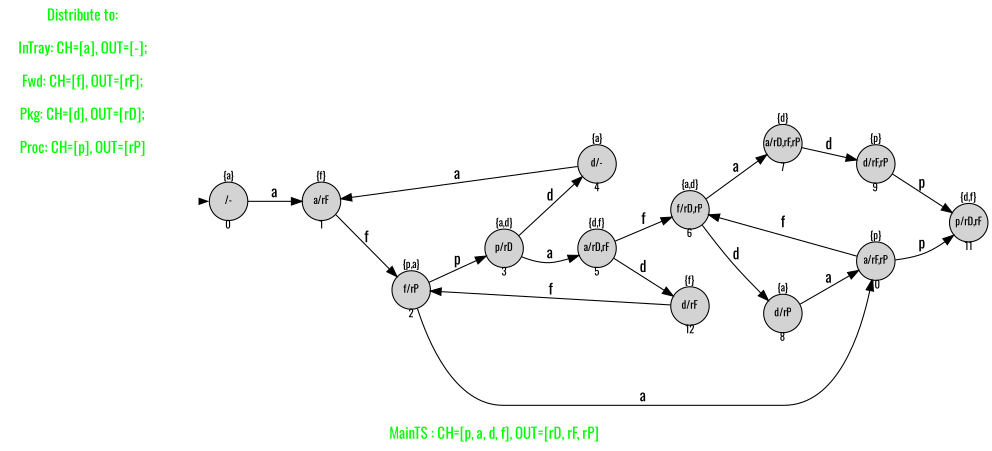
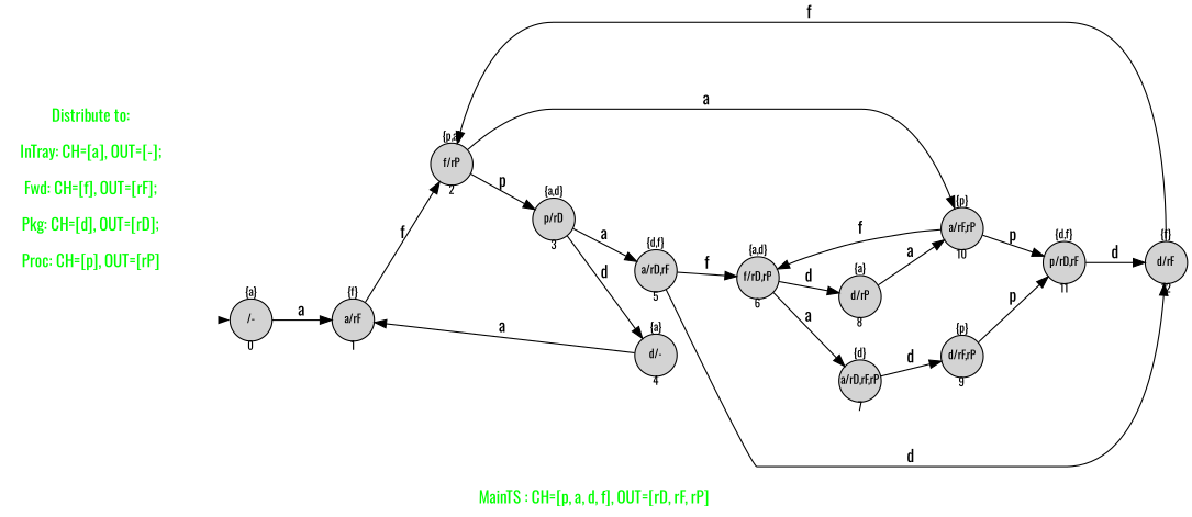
  digraph {
    fontcolor=green
    fontname=Oswald
    fontsize=14
    label="\nMainTS : CH=[p, a, d, f], OUT=[rD, rF, rP] "
    nodesep=0.5
    rankdir=LR
    ranksep=0.6
    node [fixedsize=true fontname=Oswald fontsize=10 shape=circle style=filled]
    edge [fontname=Oswald]
    init [shape=point style=invis]
    n2 [label="{a}\n\n/-\n\n0"]
    n3 [label="{f}\n\na/rF\n\n1"]
    n4 [fixedsize=false fontcolor=green fontsize=14 label="Distribute to:\n\nInTray: CH=[a], OUT=[-];\n\nFwd: CH=[f], OUT=[rF];\n\nPkg: CH=[d], OUT=[rD];\n\nProc: CH=[p], OUT=[rP]" peripheries=0 shape=square style=""]
    n5 [label="{p}\n\nd/rF,rP\n\n9"]
    n6 [label="{d,f}\n\np/rD,rF\n\n11"]
    n7 [label="{f}\n\nd/rF\n\n12"]
    n8 [label="{a}\n\nd/-\n\n4"]
    n9 [label="{p,a}\n\nf/rP\n\n2"]
    n10 [label="{a,d}\n\np/rD\n\n3"]
    n11 [label="{d,f}\n\na/rD,rF\n\n5"]
    n12 [label="{a,d}\n\nf/rD,rP\n\n6"]
    n13 [label="{d}\n\na/rD,rF,rP\n\n7"]
    n14 [label="{a}\n\nd/rP\n\n8"]
    n15 [label="{p}\n\na/rF,rP\n\n10"]
    init -> n2 [penwidth=0]
    n2 -> n3 [label=a]
    n3 -> n9 [label=f]
    n5 -> n6 [label=p]
+   n6 -> n7 [label=d]
    n7 -> n9 [label=f]
    n8 -> n3 [label=a]
    n9 -> n10 [label=p]
    n9 -> n15 [label=a]
    n10 -> n8 [label=d]
    n10 -> n11 [label=a]
    n11 -> n7 [label=d]
    n11 -> n12 [label=f]
    n12 -> n13 [label=a]
    n12 -> n14 [label=d]
    n13 -> n5 [label=d]
    n14 -> n15 [label=a]
    n15 -> n6 [label=p]
    n15 -> n12 [label=f]
  }
